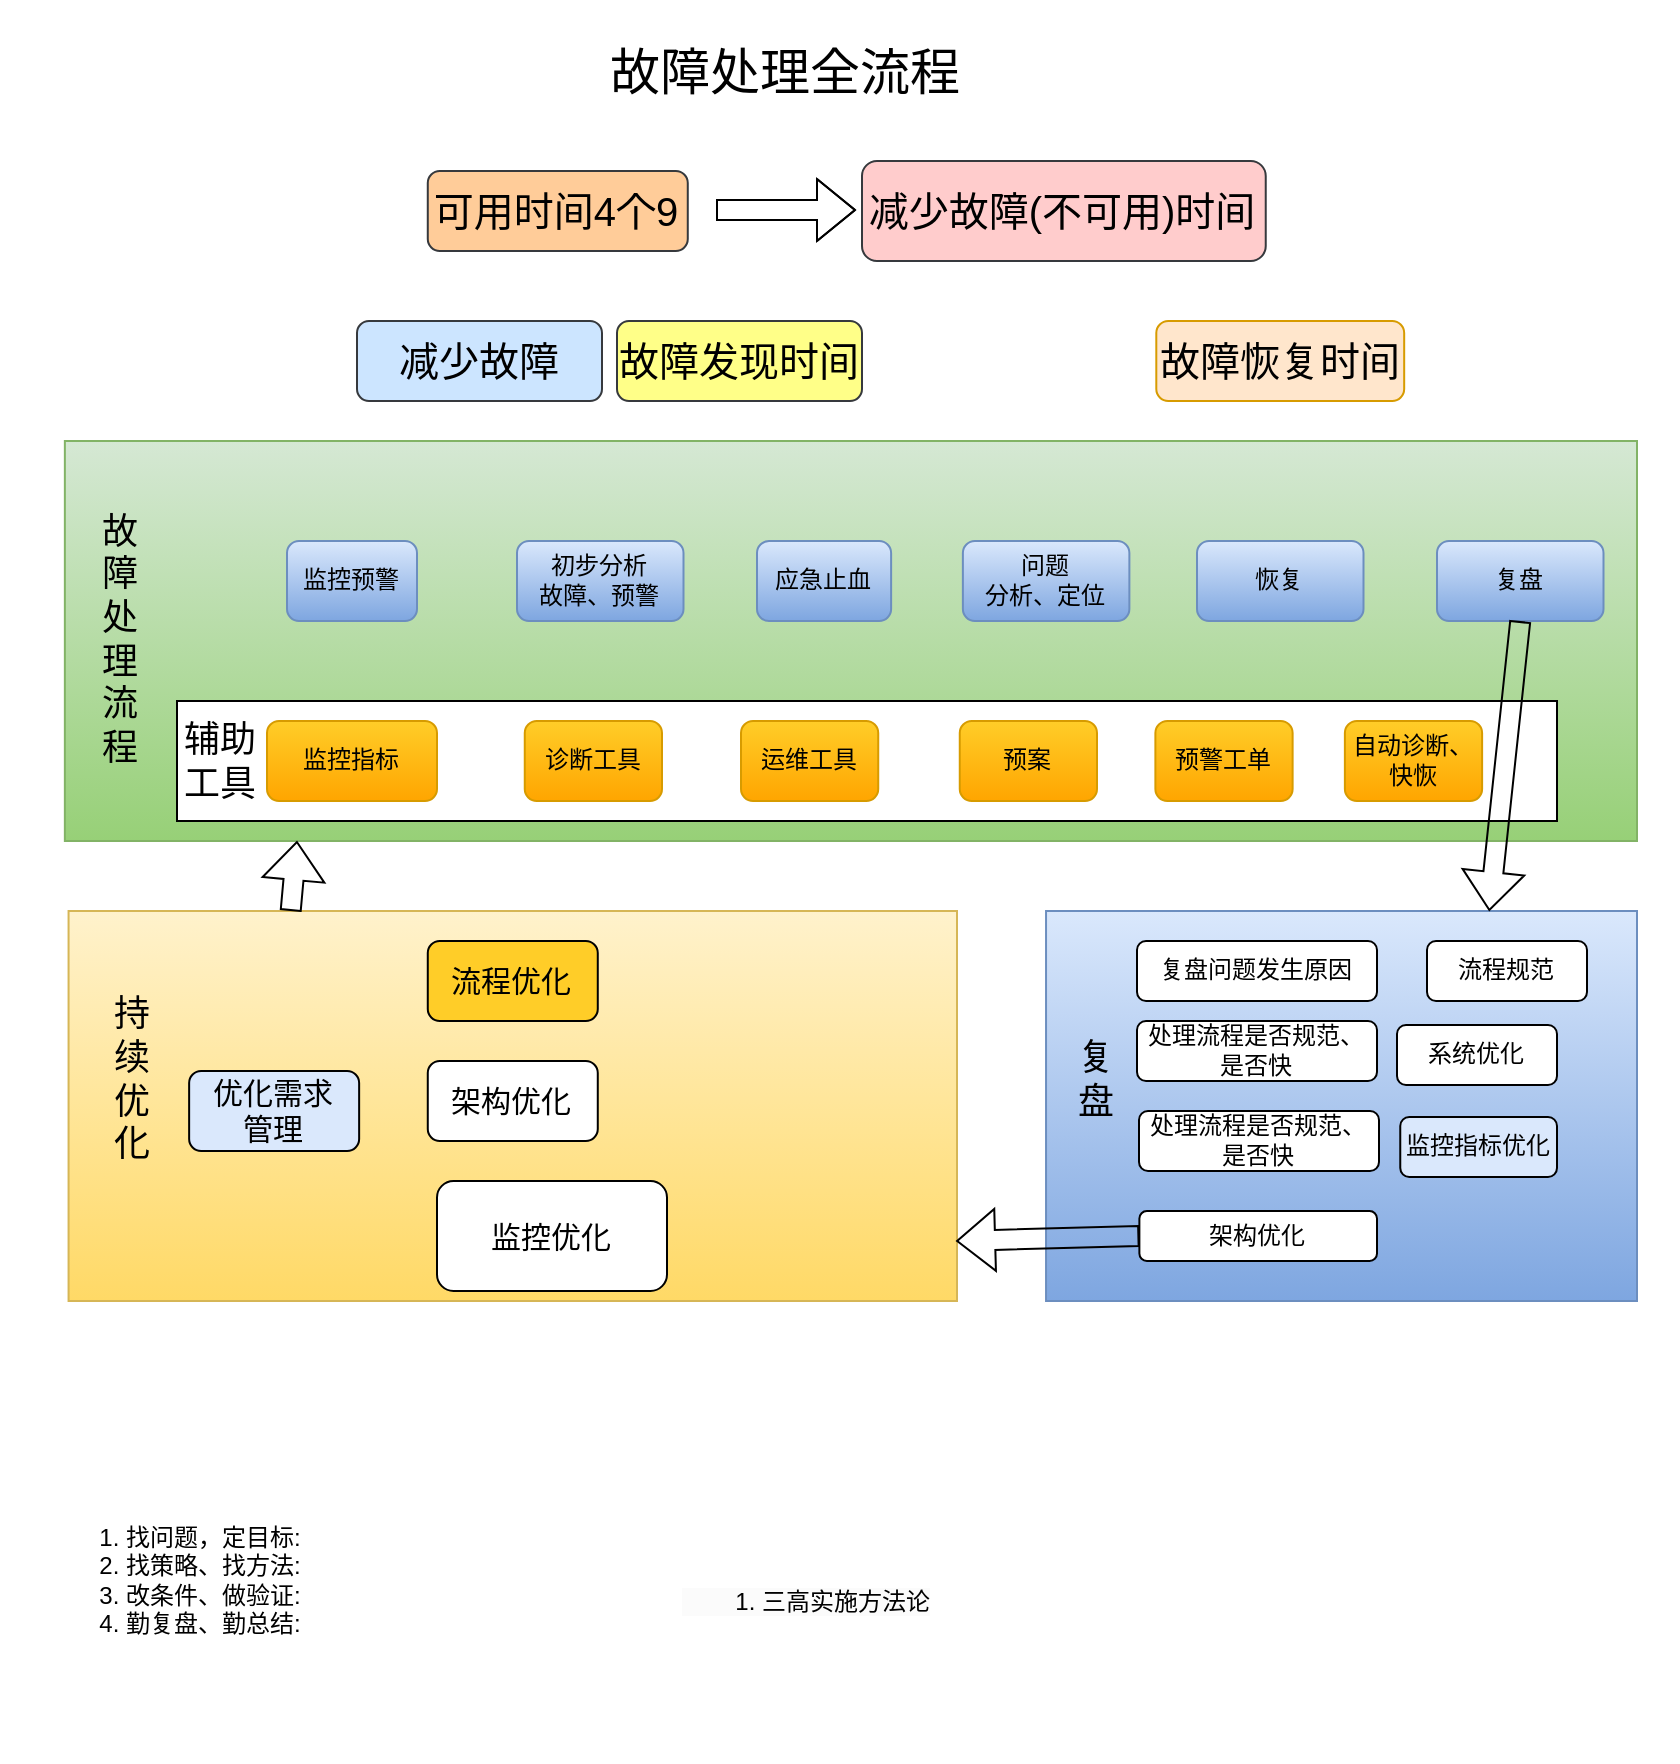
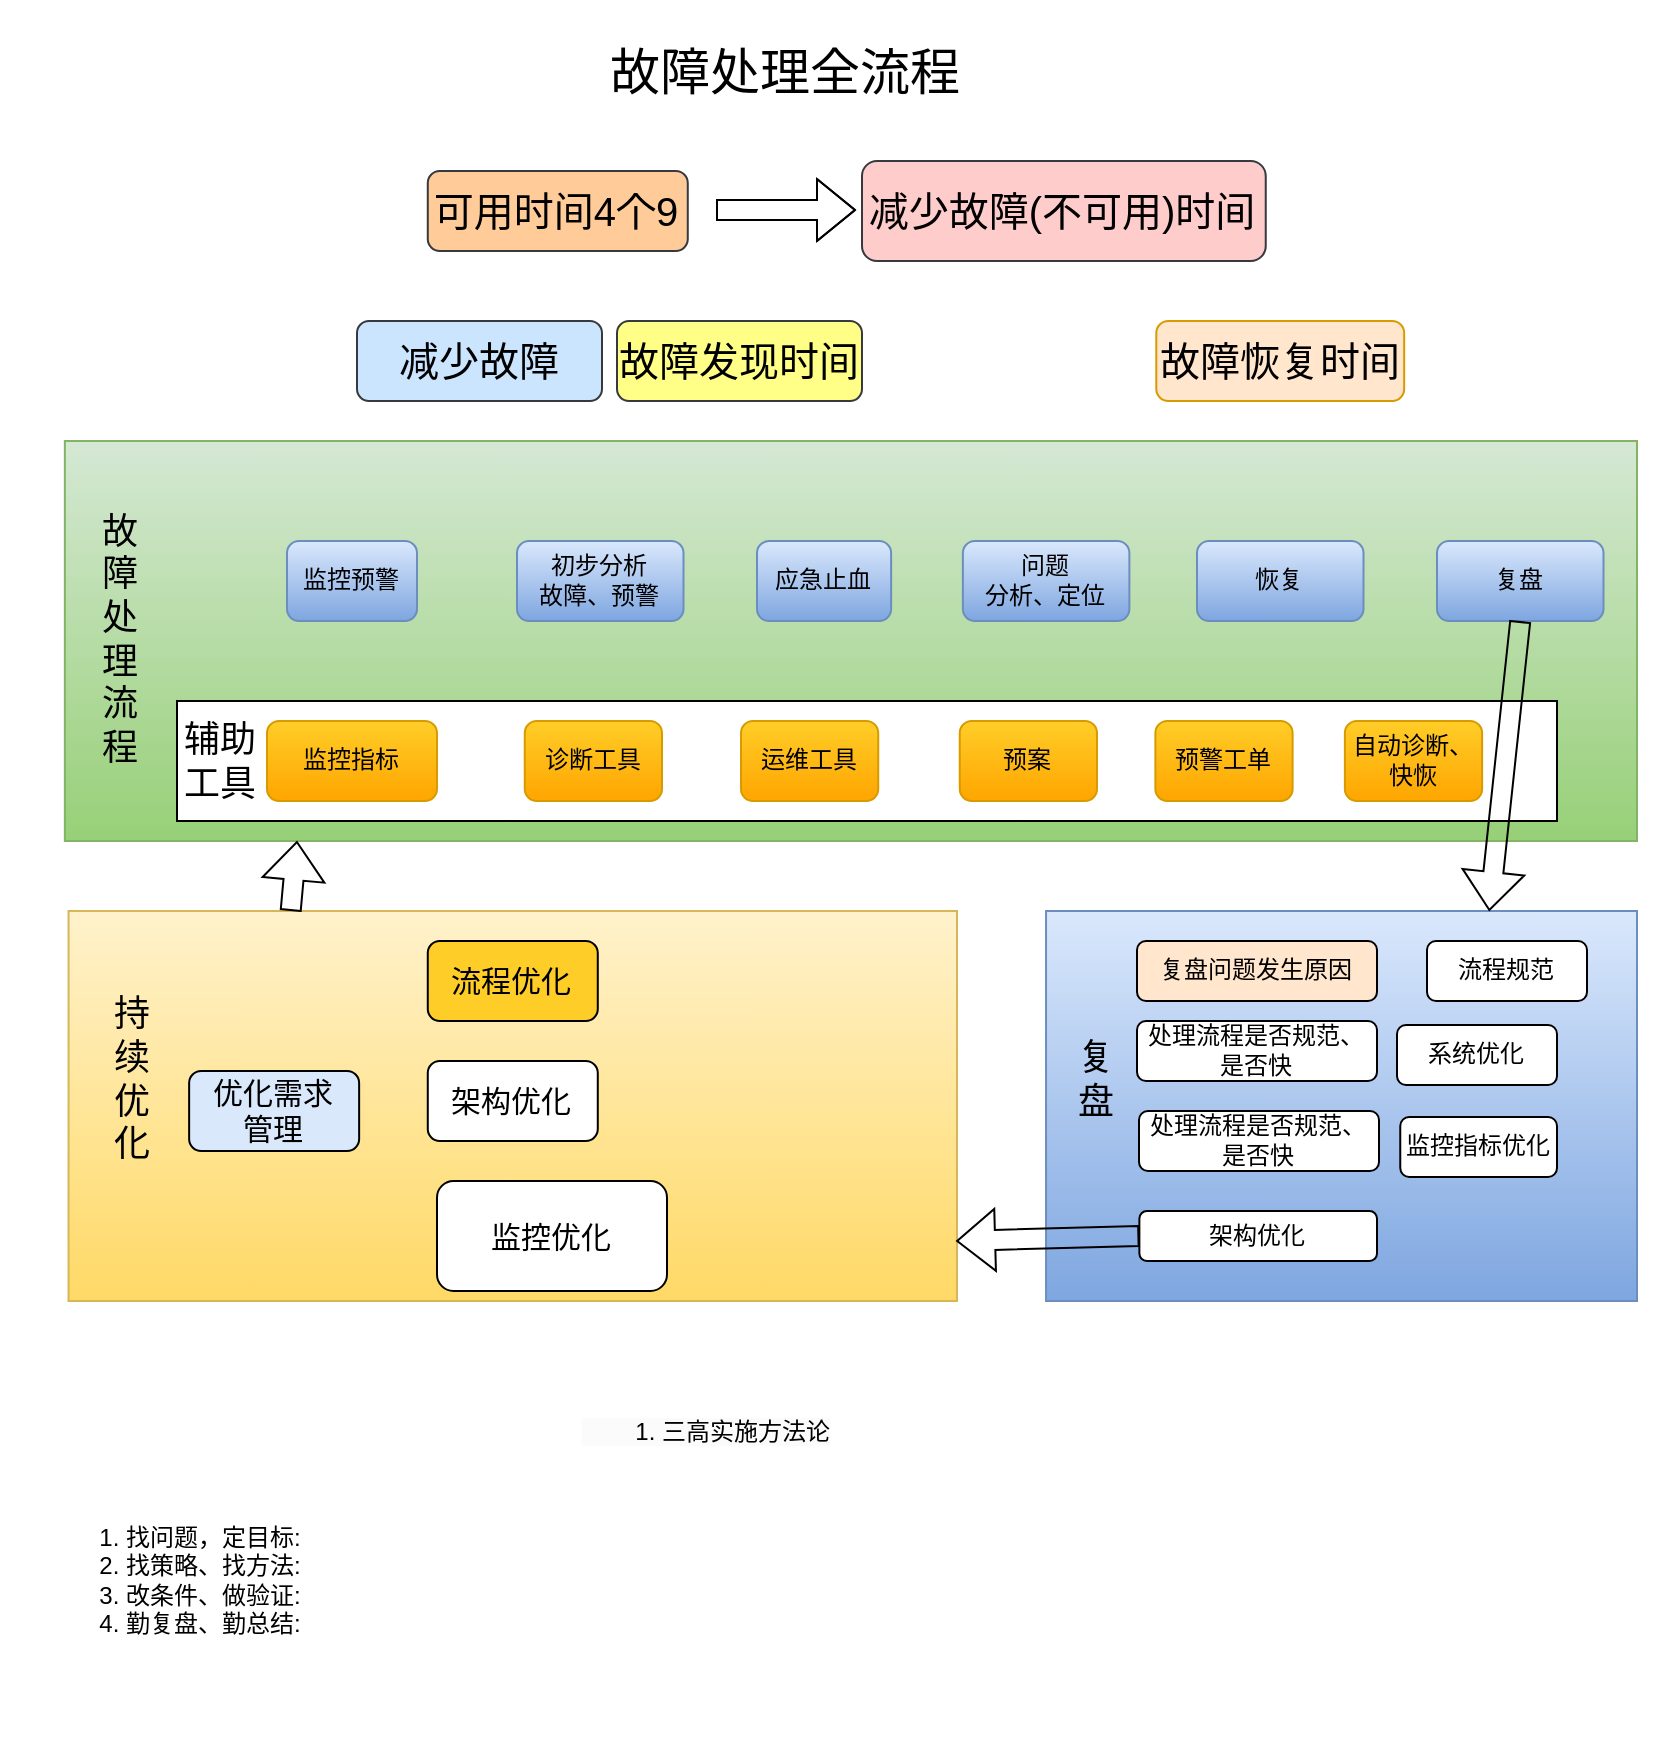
  <mxCell id="0" />
  <mxCell id="1" parent="0" />
  <mxCell id="2" value="" style="rounded=0;whiteSpace=wrap;html=1;fontSize=18;fillColor=#d5e8d4;gradientColor=#97d077;strokeColor=#82b366;" parent="1" vertex="1"><mxGeometry x="31.93" y="220" width="786.07" height="200" as="geometry" /></mxCell>
  <mxCell id="3" value="监控预警" style="rounded=1;whiteSpace=wrap;html=1;fillColor=#dae8fc;gradientColor=#7ea6e0;strokeColor=#6c8ebf;" parent="1" vertex="1"><mxGeometry x="143" y="270" width="65" height="40" as="geometry" /></mxCell>
  <mxCell id="4" value="初步分析&lt;br&gt;故障、预警" style="rounded=1;whiteSpace=wrap;html=1;fillColor=#dae8fc;gradientColor=#7ea6e0;strokeColor=#6c8ebf;" parent="1" vertex="1"><mxGeometry x="258" y="270" width="83.25" height="40" as="geometry" /></mxCell>
  <mxCell id="5" value="应急止血" style="rounded=1;whiteSpace=wrap;html=1;fillColor=#dae8fc;gradientColor=#7ea6e0;strokeColor=#6c8ebf;" parent="1" vertex="1"><mxGeometry x="378" y="270" width="67.06" height="40" as="geometry" /></mxCell>
  <mxCell id="6" value="问题&lt;br&gt;分析、定位" style="rounded=1;whiteSpace=wrap;html=1;fillColor=#dae8fc;gradientColor=#7ea6e0;strokeColor=#6c8ebf;" parent="1" vertex="1"><mxGeometry x="480.94" y="270" width="83.25" height="40" as="geometry" /></mxCell>
  <mxCell id="7" value="恢复" style="rounded=1;whiteSpace=wrap;html=1;fillColor=#dae8fc;gradientColor=#7ea6e0;strokeColor=#6c8ebf;" parent="1" vertex="1"><mxGeometry x="598" y="270" width="83.25" height="40" as="geometry" /></mxCell>
  <mxCell id="8" value="故障处理全流程" style="text;html=1;strokeColor=none;fillColor=none;align=center;verticalAlign=middle;whiteSpace=wrap;rounded=0;fontSize=25;" parent="1" vertex="1"><mxGeometry x="198" y="20" width="389" height="30" as="geometry" /></mxCell>
  <mxCell id="9" value="可用时间4个9" style="rounded=1;whiteSpace=wrap;html=1;fontSize=20;fillColor=#ffcc99;strokeColor=#36393d;" parent="1" vertex="1"><mxGeometry x="213.39" y="85" width="130" height="40" as="geometry" /></mxCell>
  <mxCell id="10" value="减少故障(不可用)时间" style="rounded=1;whiteSpace=wrap;html=1;fontSize=20;fillColor=#ffcccc;strokeColor=#36393d;" parent="1" vertex="1"><mxGeometry x="430.5" y="80" width="201.87" height="50" as="geometry" /></mxCell>
  <mxCell id="11" value="故障发现时间" style="rounded=1;whiteSpace=wrap;html=1;fontSize=20;fillColor=#ffff88;strokeColor=#36393d;" parent="1" vertex="1"><mxGeometry x="308" y="160" width="122.5" height="40" as="geometry" /></mxCell>
  <mxCell id="12" value="故障恢复时间" style="rounded=1;whiteSpace=wrap;html=1;fontSize=20;fillColor=#ffe6cc;strokeColor=#d79b00;" parent="1" vertex="1"><mxGeometry x="577.65" y="160" width="123.94" height="40" as="geometry" /></mxCell>
  <mxCell id="13" value="故&lt;br&gt;障&lt;br&gt;处&lt;br&gt;理&lt;br&gt;流&lt;br&gt;程" style="text;html=1;strokeColor=none;fillColor=none;align=center;verticalAlign=middle;whiteSpace=wrap;rounded=0;fontSize=18;" parent="1" vertex="1"><mxGeometry x="31.93" y="250" width="56.07" height="140" as="geometry" /></mxCell>
  <mxCell id="14" value="" style="rounded=0;whiteSpace=wrap;html=1;fontSize=18;fillColor=#fff2cc;gradientColor=#ffd966;strokeColor=#d6b656;" parent="1" vertex="1"><mxGeometry x="33.78" y="455" width="444.22" height="195" as="geometry" /></mxCell>
  <mxCell id="15" value="持&lt;br&gt;续&lt;br&gt;优&lt;br&gt;化" style="text;html=1;strokeColor=none;fillColor=none;align=center;verticalAlign=middle;whiteSpace=wrap;rounded=0;fontSize=18;" parent="1" vertex="1"><mxGeometry x="38" y="470" width="56.07" height="140" as="geometry" /></mxCell>
  <mxCell id="16" value="减少故障" style="rounded=1;whiteSpace=wrap;html=1;fontSize=20;fillColor=#cce5ff;strokeColor=#36393d;" parent="1" vertex="1"><mxGeometry x="178" y="160" width="122.5" height="40" as="geometry" /></mxCell>
  <mxCell id="17" value="复盘" style="rounded=1;whiteSpace=wrap;html=1;fillColor=#dae8fc;gradientColor=#7ea6e0;strokeColor=#6c8ebf;" parent="1" vertex="1"><mxGeometry x="718" y="270" width="83.25" height="40" as="geometry" /></mxCell>
  <mxCell id="18" value="" style="rounded=0;whiteSpace=wrap;html=1;fontSize=18;fillColor=#dae8fc;gradientColor=#7ea6e0;strokeColor=#6c8ebf;" parent="1" vertex="1"><mxGeometry x="522.52" y="455" width="295.48" height="195" as="geometry" /></mxCell>
  <mxCell id="19" value="复&lt;br&gt;盘" style="text;html=1;strokeColor=none;fillColor=none;align=center;verticalAlign=middle;whiteSpace=wrap;rounded=0;fontSize=18;" parent="1" vertex="1"><mxGeometry x="527.75" y="470" width="40.25" height="140" as="geometry" /></mxCell>
- <mxCell id="20" value="复盘问题发生原因" style="rounded=1;whiteSpace=wrap;html=1;" parent="1" vertex="1"><mxGeometry x="568" y="470" width="120" height="30" as="geometry" /></mxCell>
+ <mxCell id="20" value="复盘问题发生原因" style="rounded=1;whiteSpace=wrap;html=1;fillColor=#ffe6cc;" parent="1" vertex="1"><mxGeometry x="568" y="470" width="120" height="30" as="geometry" /></mxCell>
  <mxCell id="21" value="处理流程是否规范、是否快" style="rounded=1;whiteSpace=wrap;html=1;" parent="1" vertex="1"><mxGeometry x="568" y="510" width="120" height="30" as="geometry" /></mxCell>
  <mxCell id="22" value="处理流程是否规范、是否快" style="rounded=1;whiteSpace=wrap;html=1;" parent="1" vertex="1"><mxGeometry x="569" y="555" width="120" height="30" as="geometry" /></mxCell>
  <mxCell id="23" value="架构优化" style="rounded=1;whiteSpace=wrap;html=1;" parent="1" vertex="1"><mxGeometry x="569.19" y="605" width="118.81" height="25" as="geometry" /></mxCell>
  <mxCell id="24" value="" style="shape=flexArrow;endArrow=classic;html=1;rounded=0;fontSize=18;exitX=0;exitY=0.5;exitDx=0;exitDy=0;entryX=0.999;entryY=0.846;entryDx=0;entryDy=0;entryPerimeter=0;" parent="1" source="23" target="14" edge="1"><mxGeometry width="50" height="50" relative="1" as="geometry"><mxPoint x="563.495" y="590" as="sourcePoint" /><mxPoint x="548" y="735" as="targetPoint" /></mxGeometry></mxCell>
  <mxCell id="25" value="流程规范" style="rounded=1;whiteSpace=wrap;html=1;" parent="1" vertex="1"><mxGeometry x="713" y="470" width="80" height="30" as="geometry" /></mxCell>
  <mxCell id="26" value="系统优化" style="rounded=1;whiteSpace=wrap;html=1;" parent="1" vertex="1"><mxGeometry x="698" y="512" width="80" height="30" as="geometry" /></mxCell>
  <mxCell id="27" value="" style="rounded=0;whiteSpace=wrap;html=1;fontSize=18;" parent="1" vertex="1"><mxGeometry x="88" y="350" width="690" height="60" as="geometry" /></mxCell>
- <mxCell id="28" value="监控指标优化" style="rounded=1;whiteSpace=wrap;html=1;fillColor=#dae8fc;" parent="1" vertex="1"><mxGeometry x="699.63" y="558" width="78.37" height="30" as="geometry" /></mxCell>
+ <mxCell id="28" value="监控指标优化" style="rounded=1;whiteSpace=wrap;html=1;" parent="1" vertex="1"><mxGeometry x="699.63" y="558" width="78.37" height="30" as="geometry" /></mxCell>
  <mxCell id="29" value="诊断工具" style="rounded=1;whiteSpace=wrap;html=1;fillColor=#ffcd28;gradientColor=#ffa500;strokeColor=#d79b00;" parent="1" vertex="1"><mxGeometry x="261.88" y="360" width="68.62" height="40" as="geometry" /></mxCell>
  <mxCell id="30" value="监控指标" style="rounded=1;whiteSpace=wrap;html=1;fillColor=#ffcd28;gradientColor=#ffa500;strokeColor=#d79b00;" parent="1" vertex="1"><mxGeometry x="133" y="360" width="85" height="40" as="geometry" /></mxCell>
  <mxCell id="31" value="运维工具" style="rounded=1;whiteSpace=wrap;html=1;fillColor=#ffcd28;gradientColor=#ffa500;strokeColor=#d79b00;" parent="1" vertex="1"><mxGeometry x="370" y="360" width="68.62" height="40" as="geometry" /></mxCell>
  <mxCell id="32" value="预案" style="rounded=1;whiteSpace=wrap;html=1;fillColor=#ffcd28;gradientColor=#ffa500;strokeColor=#d79b00;" parent="1" vertex="1"><mxGeometry x="479.38" y="360" width="68.62" height="40" as="geometry" /></mxCell>
  <mxCell id="33" value="预警工单" style="rounded=1;whiteSpace=wrap;html=1;fillColor=#ffcd28;gradientColor=#ffa500;strokeColor=#d79b00;" parent="1" vertex="1"><mxGeometry x="577.19" y="360" width="68.62" height="40" as="geometry" /></mxCell>
  <mxCell id="34" value="自动诊断、快恢" style="rounded=1;whiteSpace=wrap;html=1;fillColor=#ffcd28;gradientColor=#ffa500;strokeColor=#d79b00;" parent="1" vertex="1"><mxGeometry x="671.94" y="360" width="68.62" height="40" as="geometry" /></mxCell>
  <mxCell id="35" value="" style="shape=flexArrow;endArrow=classic;html=1;rounded=0;fontSize=18;exitX=0.5;exitY=1;exitDx=0;exitDy=0;entryX=0.75;entryY=0;entryDx=0;entryDy=0;" parent="1" source="17" target="18" edge="1"><mxGeometry width="50" height="50" relative="1" as="geometry"><mxPoint x="758" y="390" as="sourcePoint" /><mxPoint x="767.162" y="445" as="targetPoint" /></mxGeometry></mxCell>
  <mxCell id="36" value="辅助&lt;br&gt;工具" style="text;html=1;strokeColor=none;fillColor=none;align=center;verticalAlign=middle;whiteSpace=wrap;rounded=0;fontSize=18;" parent="1" vertex="1"><mxGeometry x="87" y="361" width="46" height="39" as="geometry" /></mxCell>
  <mxCell id="37" value="架构优化" style="rounded=1;whiteSpace=wrap;html=1;fontSize=15;" parent="1" vertex="1"><mxGeometry x="213.39" y="530" width="85" height="40" as="geometry" /></mxCell>
  <mxCell id="38" value="流程优化" style="rounded=1;whiteSpace=wrap;html=1;fontSize=15;fillColor=#ffcd28;" parent="1" vertex="1"><mxGeometry x="213.39" y="470" width="85" height="40" as="geometry" /></mxCell>
  <mxCell id="39" value="优化需求&lt;br&gt;管理" style="rounded=1;whiteSpace=wrap;html=1;fontSize=15;fillColor=#dae8fc;" parent="1" vertex="1"><mxGeometry x="94.07" y="535" width="85" height="40" as="geometry" /></mxCell>
  <mxCell id="40" value="监控优化" style="rounded=1;whiteSpace=wrap;html=1;fontSize=15;" parent="1" vertex="1"><mxGeometry x="218" y="590" width="115" height="55" as="geometry" /></mxCell>
  <mxCell id="41" value="" style="shape=flexArrow;endArrow=classic;html=1;rounded=0;fontSize=30;" parent="1" edge="1"><mxGeometry width="50" height="50" relative="1" as="geometry"><mxPoint x="357.5" y="104.5" as="sourcePoint" /><mxPoint x="427.5" y="104.5" as="targetPoint" /><Array as="points"><mxPoint x="397.5" y="104.5" /></Array></mxGeometry></mxCell>
  <mxCell id="42" value="&lt;ol&gt;&lt;li&gt;&lt;span style=&quot;background-color: initial;&quot;&gt;找问题，定目标:&lt;/span&gt;&lt;br&gt;&lt;/li&gt;&lt;li&gt;找策略、找方法:&lt;/li&gt;&lt;li&gt;改条件、做验证:&lt;/li&gt;&lt;li&gt;勤复盘、勤总结:&lt;/li&gt;&lt;/ol&gt;" style="text;strokeColor=none;fillColor=none;html=1;whiteSpace=wrap;verticalAlign=middle;overflow=hidden;" vertex="1" parent="1"><mxGeometry x="20.88" y="720" width="241" height="140" as="geometry" /></mxCell>
- <mxCell id="43" value="&lt;meta charset=&quot;utf-8&quot;&gt;&lt;ol style=&quot;border-color: var(--border-color); color: rgb(0, 0, 0); font-family: Helvetica; font-size: 12px; font-style: normal; font-variant-ligatures: normal; font-variant-caps: normal; font-weight: 400; letter-spacing: normal; orphans: 2; text-align: left; text-indent: 0px; text-transform: none; widows: 2; word-spacing: 0px; -webkit-text-stroke-width: 0px; background-color: rgb(251, 251, 251); text-decoration-thickness: initial; text-decoration-style: initial; text-decoration-color: initial;&quot;&gt;&lt;li style=&quot;border-color: var(--border-color);&quot;&gt;三高实施方法论&lt;/li&gt;&lt;/ol&gt;" style="text;whiteSpace=wrap;html=1;" vertex="1" parent="1"><mxGeometry x="339.25" y="775" width="160" height="60" as="geometry" /></mxCell>
+ <mxCell id="43" value="&lt;meta charset=&quot;utf-8&quot;&gt;&lt;ol style=&quot;border-color: var(--border-color); color: rgb(0, 0, 0); font-family: Helvetica; font-size: 12px; font-style: normal; font-variant-ligatures: normal; font-variant-caps: normal; font-weight: 400; letter-spacing: normal; orphans: 2; text-align: left; text-indent: 0px; text-transform: none; widows: 2; word-spacing: 0px; -webkit-text-stroke-width: 0px; background-color: rgb(251, 251, 251); text-decoration-thickness: initial; text-decoration-style: initial; text-decoration-color: initial;&quot;&gt;&lt;li style=&quot;border-color: var(--border-color);&quot;&gt;三高实施方法论&lt;/li&gt;&lt;/ol&gt;" style="text;whiteSpace=wrap;html=1;" vertex="1" parent="1"><mxGeometry x="289.25" y="690" width="160" height="60" as="geometry" /></mxCell>
  <mxCell id="44" value="" style="shape=flexArrow;endArrow=classic;html=1;rounded=0;fontSize=18;exitX=0.25;exitY=0;exitDx=0;exitDy=0;" edge="1" parent="1" source="14"><mxGeometry width="50" height="50" relative="1" as="geometry"><mxPoint x="239.63" y="420" as="sourcePoint" /><mxPoint x="148" y="420" as="targetPoint" /></mxGeometry></mxCell>
